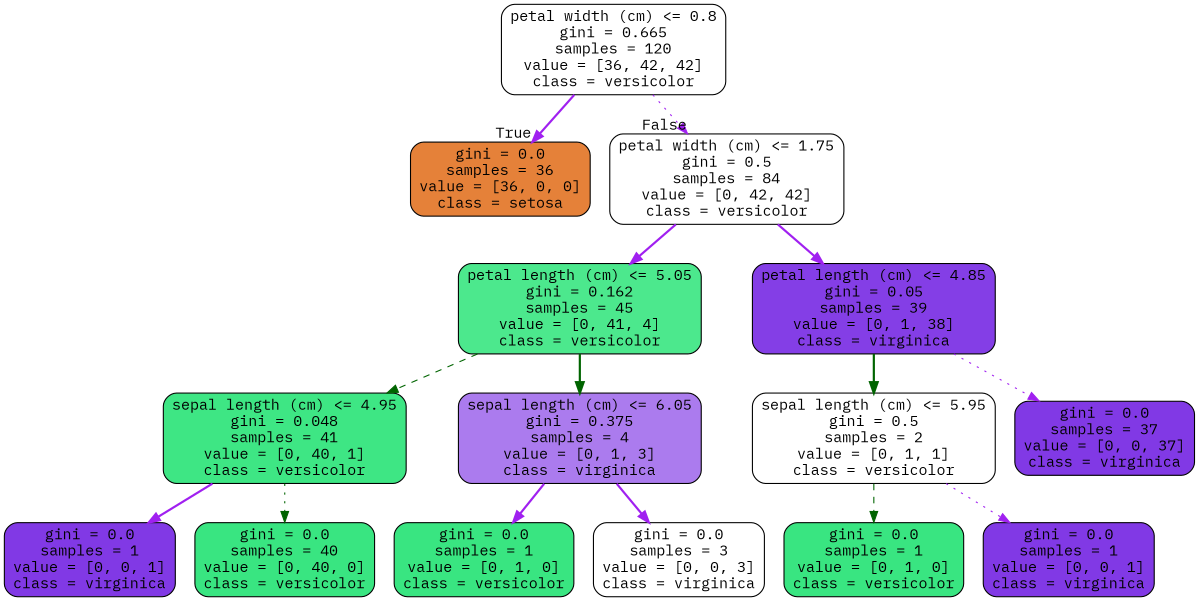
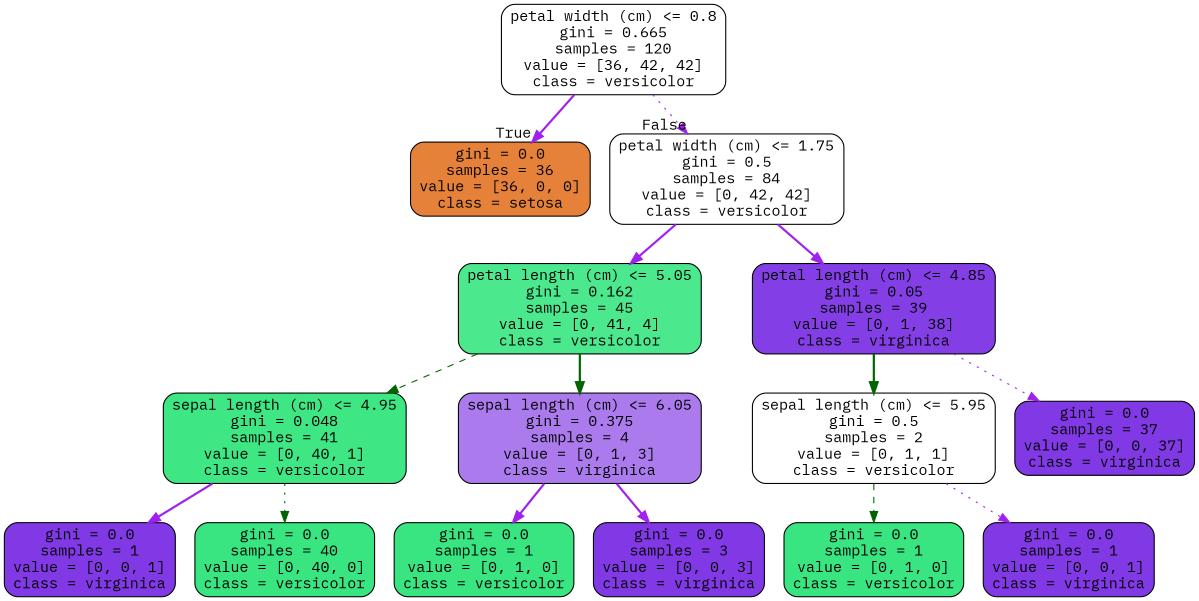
  digraph {
    fontname="IBM Plex Mono"
    node [color=black fillcolor="#8139e5" fontname="IBM Plex Mono" shape=box style="filled, rounded"]
    edge [fontname="IBM Plex Mono" color=purple style=bold]
    n1 [fillcolor="#ffffff" label="petal width (cm) <= 0.8\ngini = 0.665\nsamples = 120\nvalue = [36, 42, 42]\nclass = versicolor"]
    n2 [fillcolor="#e58139" label="gini = 0.0\nsamples = 36\nvalue = [36, 0, 0]\nclass = setosa"]
    n3 [fillcolor="#ffffff" label="petal width (cm) <= 1.75\ngini = 0.5\nsamples = 84\nvalue = [0, 42, 42]\nclass = versicolor"]
    n4 [fillcolor="#4ce88d" label="petal length (cm) <= 5.05\ngini = 0.162\nsamples = 45\nvalue = [0, 41, 4]\nclass = versicolor"]
    n5 [fillcolor="#843ee6" label="petal length (cm) <= 4.85\ngini = 0.05\nsamples = 39\nvalue = [0, 1, 38]\nclass = virginica"]
    n6 [fillcolor="#3ee684" label="sepal length (cm) <= 4.95\ngini = 0.048\nsamples = 41\nvalue = [0, 40, 1]\nclass = versicolor"]
    n7 [fillcolor="#ab7bee" label="sepal length (cm) <= 6.05\ngini = 0.375\nsamples = 4\nvalue = [0, 1, 3]\nclass = virginica"]
    n8 [label="gini = 0.0\nsamples = 1\nvalue = [0, 0, 1]\nclass = virginica"]
    n9 [fillcolor="#39e581" label="gini = 0.0\nsamples = 40\nvalue = [0, 40, 0]\nclass = versicolor"]
    n10 [fillcolor="#39e581" label="gini = 0.0\nsamples = 1\nvalue = [0, 1, 0]\nclass = versicolor"]
-   n11 [fillcolor="#ffffff" label="gini = 0.0\nsamples = 3\nvalue = [0, 0, 3]\nclass = virginica"]
+   n11 [label="gini = 0.0\nsamples = 3\nvalue = [0, 0, 3]\nclass = virginica"]
    n12 [fillcolor="#ffffff" label="sepal length (cm) <= 5.95\ngini = 0.5\nsamples = 2\nvalue = [0, 1, 1]\nclass = versicolor"]
    n13 [label="gini = 0.0\nsamples = 37\nvalue = [0, 0, 37]\nclass = virginica"]
    n14 [fillcolor="#39e581" label="gini = 0.0\nsamples = 1\nvalue = [0, 1, 0]\nclass = versicolor"]
    n15 [label="gini = 0.0\nsamples = 1\nvalue = [0, 0, 1]\nclass = virginica"]
    n1 -> n2 [headlabel=True labelangle=45 labeldistance=2.5]
    n1 -> n3 [headlabel=False labelangle=-45 labeldistance=2.5 style=dotted]
    n3 -> n4
    n3 -> n5
    n4 -> n6 [color=darkgreen style=dashed]
    n4 -> n7 [color=darkgreen]
    n5 -> n12 [color=darkgreen]
    n5 -> n13 [style=dotted]
    n6 -> n8
    n6 -> n9 [color=darkgreen style=dotted]
    n7 -> n10
    n7 -> n11
    n12 -> n14 [color=darkgreen style=dashed]
    n12 -> n15 [style=dotted]
  }
